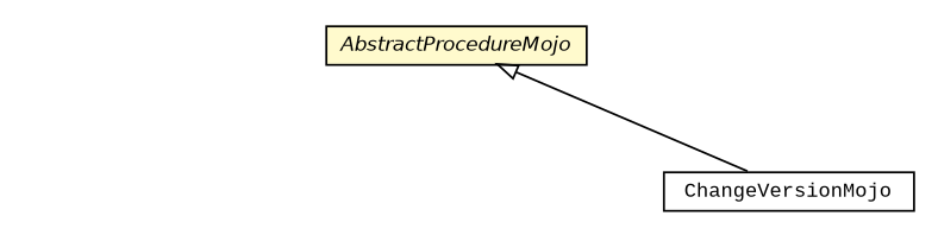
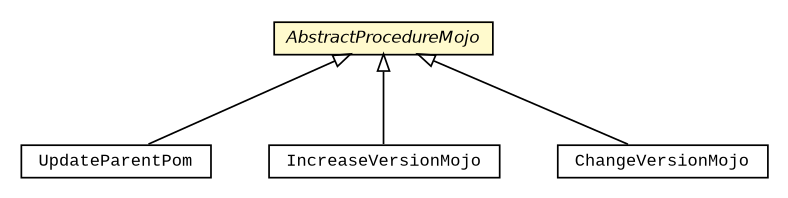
  digraph {
    fontname="Liberation Mono"
    nodesep=0.25
    ranksep=0.5
    node [fontcolor=black fontname="Liberation Mono" fontsize=10.0 shape=plaintext]
    edge [arrowtail=empty dir=back fontname="Liberation Mono" fontsize=10 headport=p labelfontname=Helvetica labelfontsize=10 tailport=p]
    n1 [label=<<table title="org.universAAL.support.directives.api.AbstractProcedureMojo" border="0" cellborder="1" cellspacing="0" cellpadding="2" port="p" bgcolor="lemonChiffon" href="./AbstractProcedureMojo.html"> 		<tr><td><table border="0" cellspacing="0" cellpadding="1"> <tr><td align="center" balign="center"><font face="Helvetica-Oblique"> AbstractProcedureMojo </font></td></tr> 		</table></td></tr> 		</table>>]
+   n2 [label=<<table title="org.universAAL.support.directives.mojos.UpdateParentPom" border="0" cellborder="1" cellspacing="0" cellpadding="2" port="p" href="../mojos/UpdateParentPom.html"> 		<tr><td><table border="0" cellspacing="0" cellpadding="1"> <tr><td align="center" balign="center"> UpdateParentPom </td></tr> 		</table></td></tr> 		</table>>]
+   n3 [label=<<table title="org.universAAL.support.directives.mojos.IncreaseVersionMojo" border="0" cellborder="1" cellspacing="0" cellpadding="2" port="p" href="../mojos/IncreaseVersionMojo.html"> 		<tr><td><table border="0" cellspacing="0" cellpadding="1"> <tr><td align="center" balign="center"> IncreaseVersionMojo </td></tr> 		</table></td></tr> 		</table>>]
    n4 [label=<<table title="org.universAAL.support.directives.mojos.ChangeVersionMojo" border="0" cellborder="1" cellspacing="0" cellpadding="2" port="p" href="../mojos/ChangeVersionMojo.html"> 		<tr><td><table border="0" cellspacing="0" cellpadding="1"> <tr><td align="center" balign="center"> ChangeVersionMojo </td></tr> 		</table></td></tr> 		</table>>]
+   n1 -> n2
+   n1 -> n3
    n1 -> n4
  }
